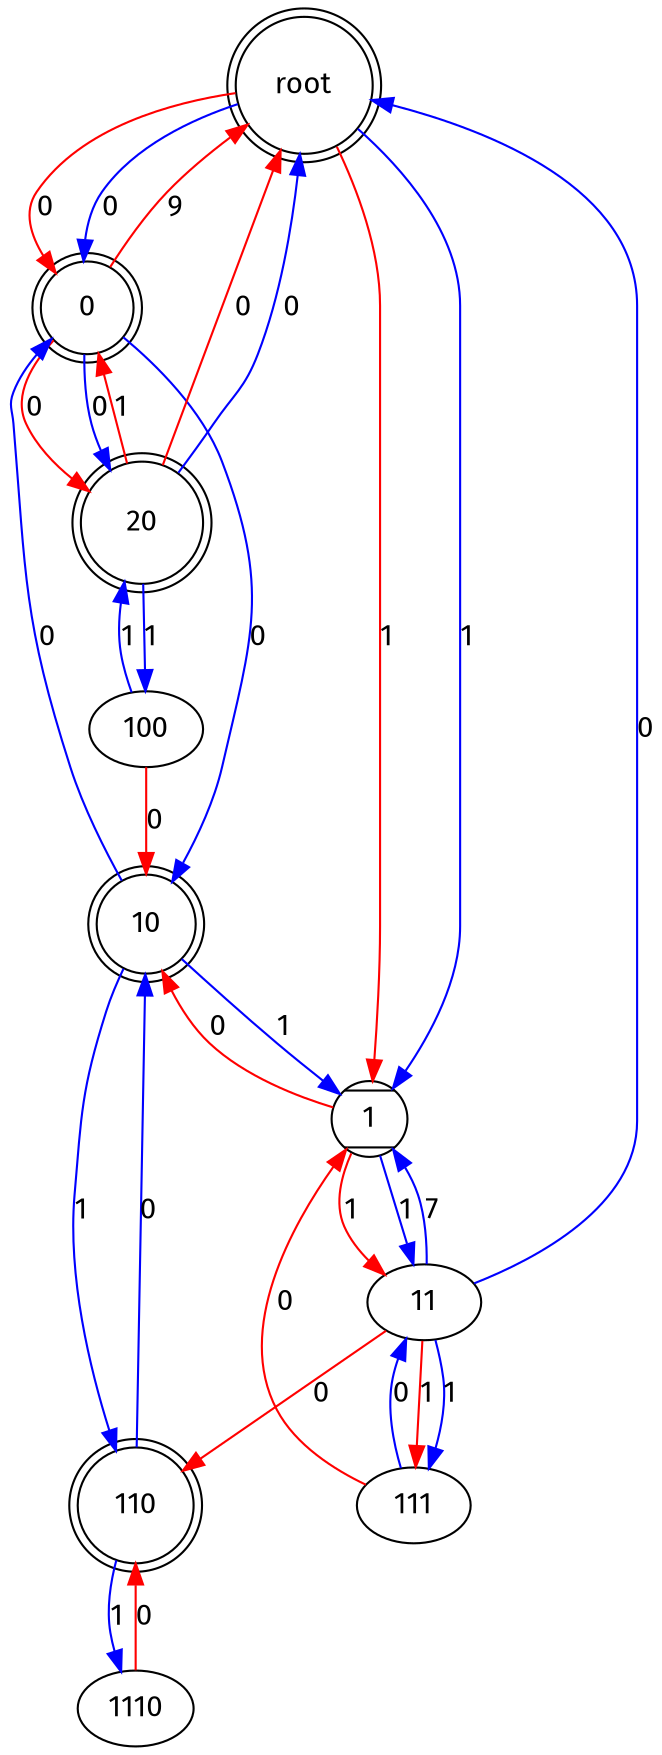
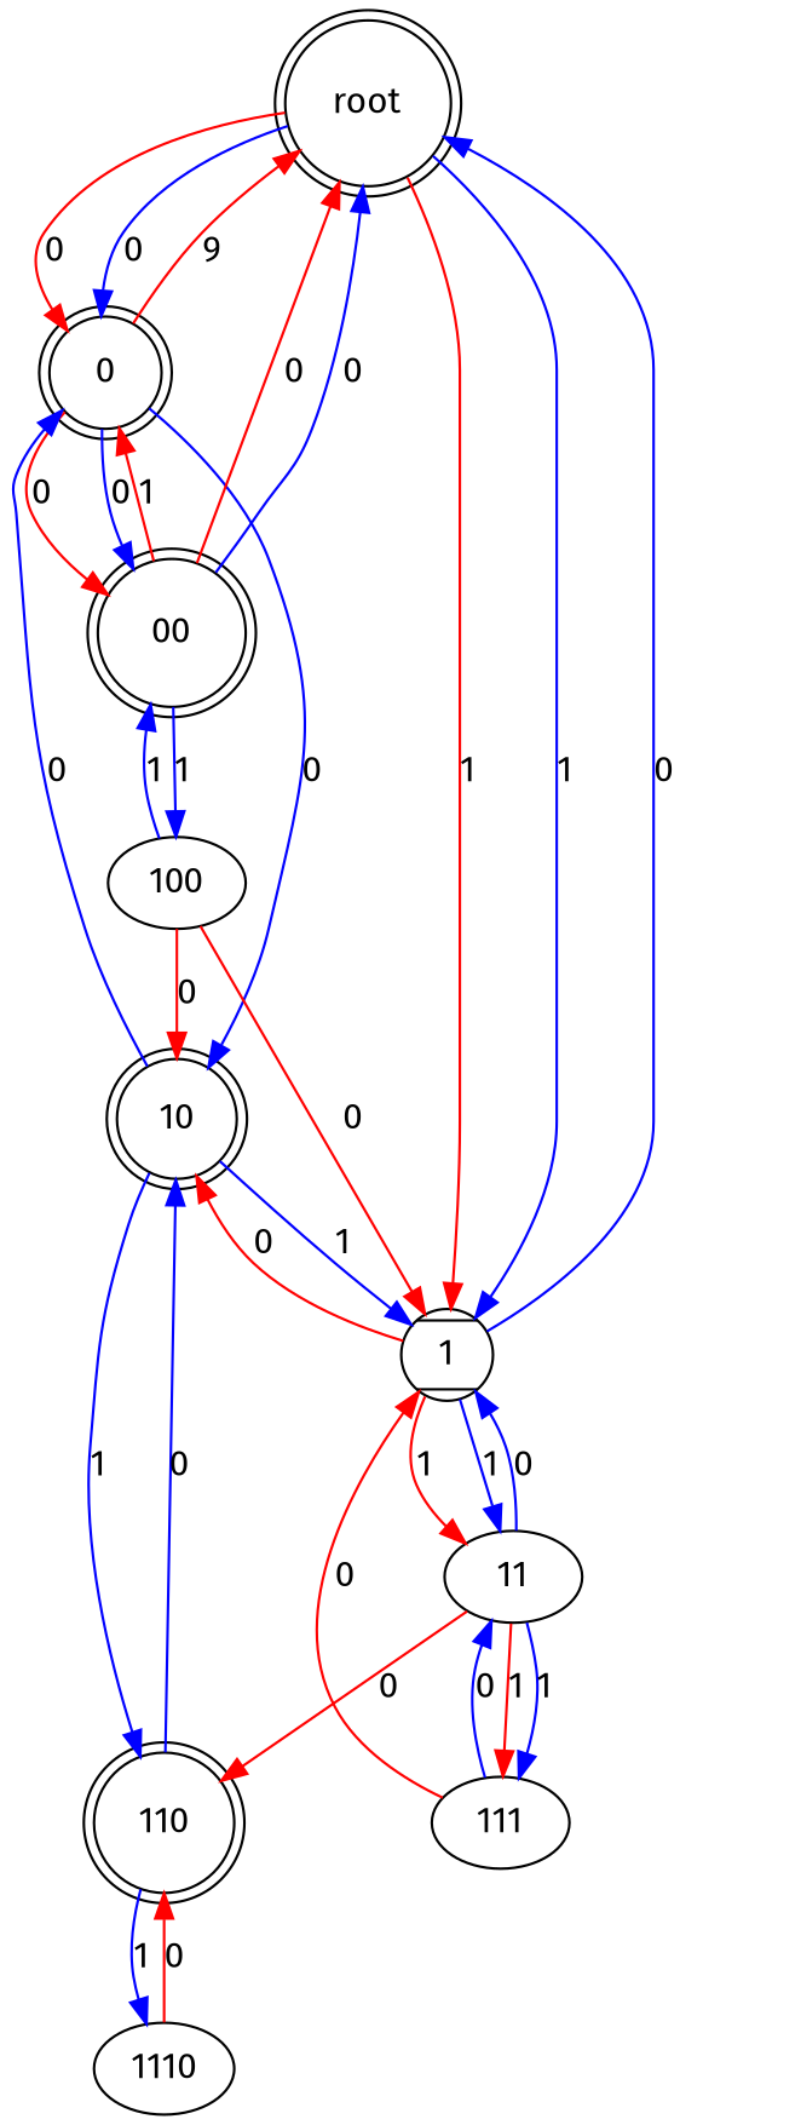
  digraph {
    fontname="Fira Sans"
    node [fontname="Fira Sans" shape=doublecircle]
    edge [color=blue fontname="Fira Sans"]
    root
    0
    1 [shape=Mcircle]
-   00 [label=20]
+   00
    10
    11 [shape=""]
    100 [shape=""]
    110
    111 [shape=""]
    1110 [shape=""]
    root -> 0 [color=red label=0]
    root -> 0 [label=0]
    root -> 1 [color=red label=1]
    root -> 1 [label=1]
    0 -> root [color=red label=9]
    0 -> 00 [color=red label=0]
    0 -> 00 [label=0]
    0 -> 10 [label=0]
-   11 -> root [label=0]
+   1 -> root [label=0]
    1 -> 10 [color=red label=0]
    1 -> 11 [color=red label=1]
    1 -> 11 [label=1]
    00 -> root [color=red label=0]
    00 -> root [label=0]
    00 -> 0 [color=red label=1]
    00 -> 100 [label=1]
    10 -> 0 [label=0]
    10 -> 1 [label=1]
    10 -> 110 [label=1]
-   11 -> 1 [label=7]
+   11 -> 1 [label=0]
    11 -> 110 [color=red label=0]
    11 -> 111 [color=red label=1]
    11 -> 111 [label=1]
+   100 -> 1 [color=red label=0]
    100 -> 00 [label=1]
    100 -> 10 [color=red label=0]
    110 -> 10 [label=0]
    110 -> 1110 [label=1]
    111 -> 1 [color=red label=0]
    111 -> 11 [label=0]
    1110 -> 110 [color=red label=0]
  }
